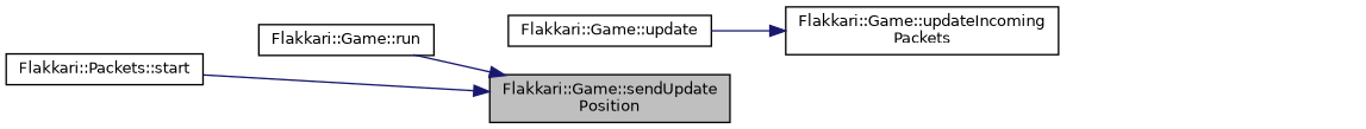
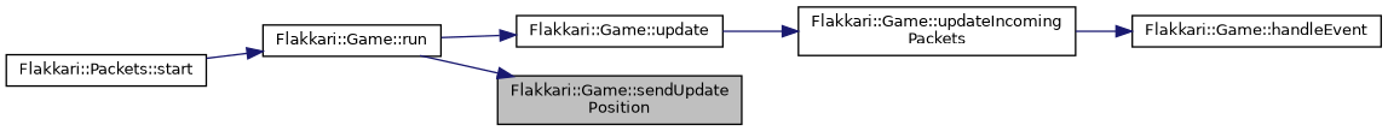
  digraph {
    rankdir=RL
    node [color=black fillcolor=white fontname=Helvetica fontsize=10 shape=record style=filled]
    edge [color=midnightblue dir=back fontname=Helvetica fontsize=10 labelfontname=Helvetica labelfontsize=10 style=solid]
    n1 [fillcolor=grey75 fontcolor=black height=0.2 label="Flakkari::Game::sendUpdate\lPosition" width=0.4]
    n2 [height=0.2 label="Flakkari::Game::run" width=0.4]
+   n3 [height=0.2 label="Flakkari::Game::handleEvent" width=0.4]
    n4 [height=0.2 label="Flakkari::Game::updateIncoming\lPackets" width=0.4]
    n5 [height=0.2 label="Flakkari::Game::update" width=0.4]
    n6 [height=0.2 label="Flakkari::Packets::start" width=0.4]
    n1 -> n2
-   n1 -> n6
+   n2 -> n6
+   n3 -> n4
    n4 -> n5
+   n5 -> n2
  }
